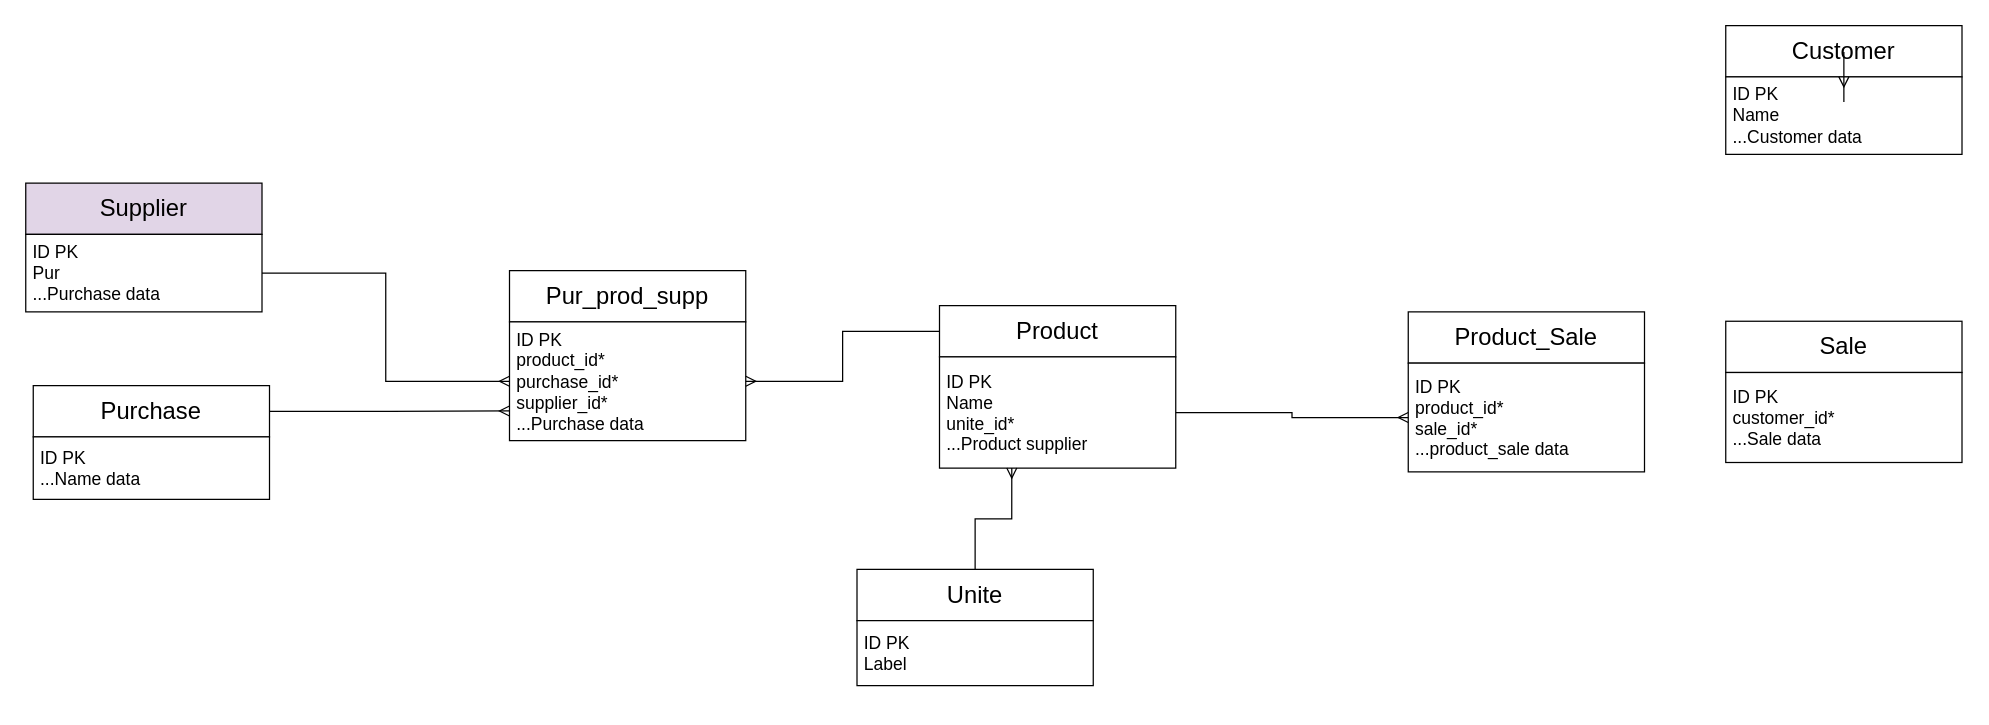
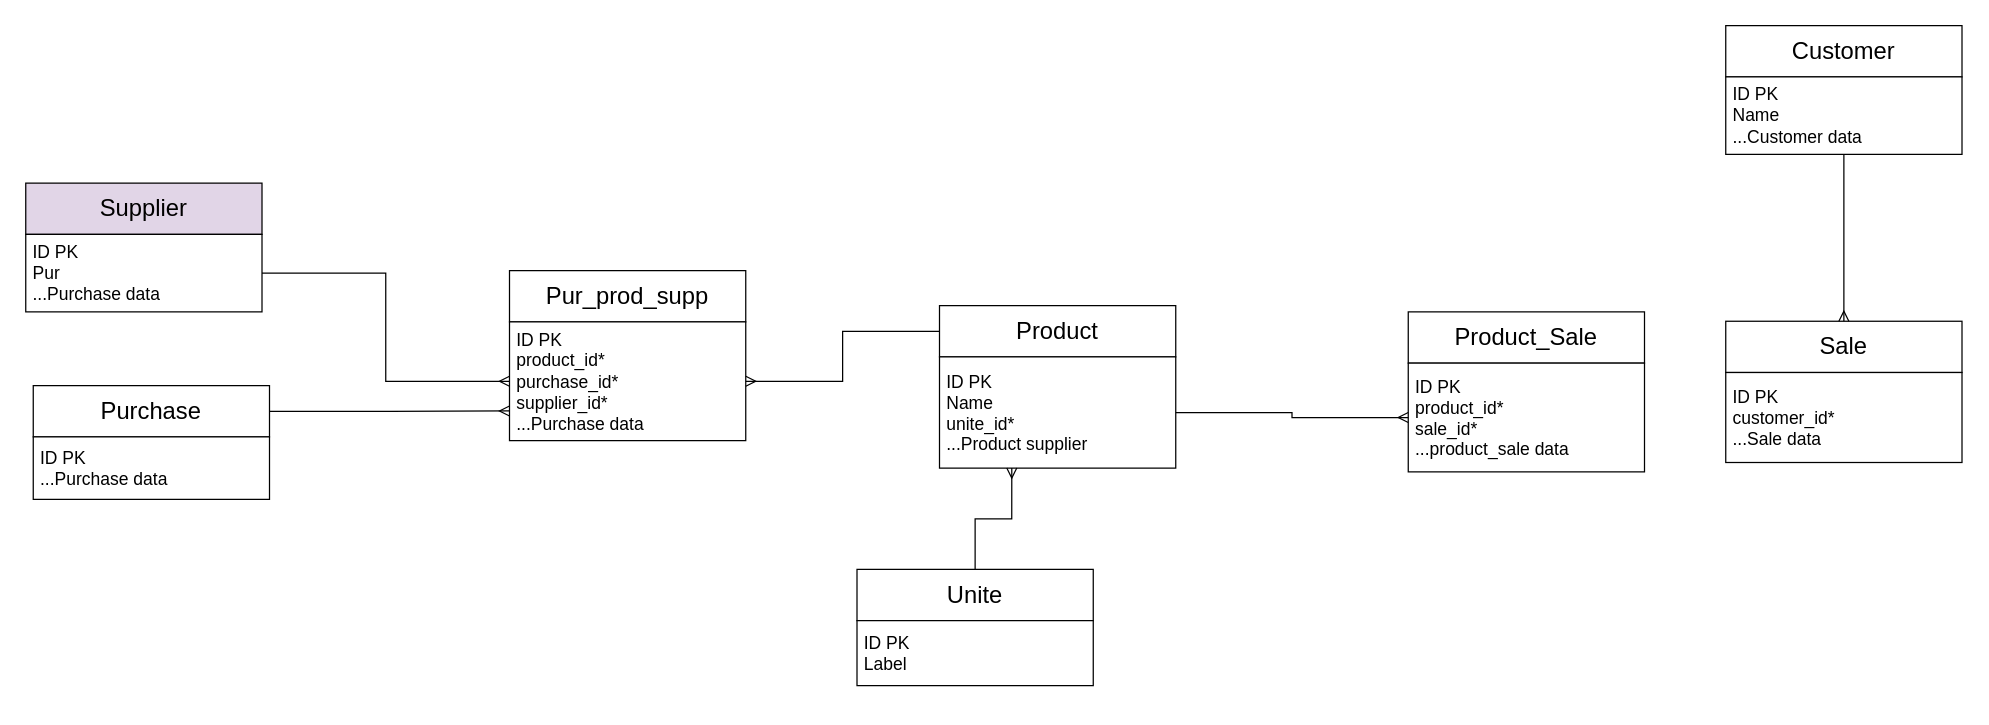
  <mxCell id="0" />
  <mxCell id="1" parent="0" />
  <mxCell id="2" value="" style="group" parent="1" vertex="1" connectable="0"><mxGeometry x="751" y="244" width="189" height="130" as="geometry" /></mxCell>
  <mxCell id="3" value="&lt;font style=&quot;font-size: 19px;&quot;&gt;Product&lt;/font&gt;" style="rounded=0;whiteSpace=wrap;html=1;" parent="2" vertex="1"><mxGeometry width="189" height="41" as="geometry" /></mxCell>
  <mxCell id="4" value="&lt;div style=&quot;font-size: 14px;&quot; align=&quot;left&quot;&gt;&lt;font style=&quot;font-size: 14px;&quot;&gt;&amp;nbsp;ID PK&lt;br&gt;&lt;/font&gt;&lt;/div&gt;&lt;div style=&quot;font-size: 14px;&quot; align=&quot;left&quot;&gt;&lt;font style=&quot;font-size: 14px;&quot;&gt;&amp;nbsp;Name&lt;/font&gt;&lt;/div&gt;&lt;div style=&quot;font-size: 14px;&quot; align=&quot;left&quot;&gt;&amp;nbsp;unite_id*&lt;br&gt;&lt;/div&gt;&lt;div style=&quot;font-size: 14px;&quot; align=&quot;left&quot;&gt;&lt;font style=&quot;font-size: 14px;&quot;&gt;&amp;nbsp;...Product supplier&lt;br&gt;&lt;/font&gt;&lt;/div&gt;" style="rounded=0;whiteSpace=wrap;html=1;align=left;" parent="2" vertex="1"><mxGeometry y="41" width="189" height="89" as="geometry" /></mxCell>
  <mxCell id="5" value="" style="group" parent="1" vertex="1" connectable="0"><mxGeometry x="1380" y="256.5" width="189" height="113" as="geometry" /></mxCell>
  <mxCell id="6" value="&lt;font style=&quot;font-size: 19px;&quot;&gt;Sale&lt;/font&gt;" style="rounded=0;whiteSpace=wrap;html=1;" parent="5" vertex="1"><mxGeometry width="189" height="41" as="geometry" /></mxCell>
  <mxCell id="7" value="&lt;div style=&quot;font-size: 14px;&quot; align=&quot;left&quot;&gt;&lt;font style=&quot;font-size: 14px;&quot;&gt;&amp;nbsp;ID PK&lt;/font&gt;&lt;/div&gt;&lt;div style=&quot;font-size: 14px;&quot; align=&quot;left&quot;&gt;&lt;font style=&quot;font-size: 14px;&quot;&gt;&amp;nbsp;customer_id*&lt;br&gt;&lt;/font&gt;&lt;/div&gt;&lt;div style=&quot;font-size: 14px;&quot; align=&quot;left&quot;&gt;&lt;font style=&quot;font-size: 14px;&quot;&gt;&amp;nbsp;...Sale data&lt;br&gt;&lt;/font&gt;&lt;/div&gt;" style="rounded=0;whiteSpace=wrap;html=1;align=left;" parent="5" vertex="1"><mxGeometry y="41" width="189" height="72" as="geometry" /></mxCell>
  <mxCell id="8" value="" style="group" parent="1" vertex="1" connectable="0"><mxGeometry x="1126" y="249" width="189" height="128" as="geometry" /></mxCell>
  <mxCell id="9" value="&lt;font style=&quot;font-size: 19px;&quot;&gt;Product_Sale&lt;/font&gt;" style="rounded=0;whiteSpace=wrap;html=1;" parent="8" vertex="1"><mxGeometry width="189" height="41" as="geometry" /></mxCell>
  <mxCell id="10" value="&lt;div style=&quot;font-size: 14px;&quot; align=&quot;left&quot;&gt;&lt;font style=&quot;font-size: 14px;&quot;&gt;&amp;nbsp;ID PK&lt;/font&gt;&lt;/div&gt;&lt;div style=&quot;font-size: 14px;&quot; align=&quot;left&quot;&gt;&lt;font style=&quot;font-size: 14px;&quot;&gt;&amp;nbsp;product_id*&lt;/font&gt;&lt;/div&gt;&lt;div style=&quot;font-size: 14px;&quot; align=&quot;left&quot;&gt;&lt;font style=&quot;font-size: 14px;&quot;&gt;&amp;nbsp;sale_id*&lt;/font&gt;&lt;/div&gt;&lt;div style=&quot;font-size: 14px;&quot; align=&quot;left&quot;&gt;&lt;font style=&quot;font-size: 14px;&quot;&gt;&amp;nbsp;...product_sale data&lt;br&gt;&lt;/font&gt;&lt;/div&gt;" style="rounded=0;whiteSpace=wrap;html=1;align=left;" parent="8" vertex="1"><mxGeometry y="41" width="189" height="87" as="geometry" /></mxCell>
  <mxCell id="11" style="edgeStyle=orthogonalEdgeStyle;rounded=0;orthogonalLoop=1;jettySize=auto;html=1;entryX=0;entryY=0.5;entryDx=0;entryDy=0;endArrow=ERmany;endFill=0;" parent="1" source="4" target="10" edge="1"><mxGeometry relative="1" as="geometry" /></mxCell>
  <mxCell id="12" value="" style="group" parent="1" vertex="1" connectable="0"><mxGeometry x="1380" y="20" width="189" height="103" as="geometry" /></mxCell>
  <mxCell id="13" value="&lt;font style=&quot;font-size: 19px;&quot;&gt;Customer&lt;/font&gt;" style="rounded=0;whiteSpace=wrap;html=1;" parent="12" vertex="1"><mxGeometry width="189" height="41" as="geometry" /></mxCell>
  <mxCell id="14" value="&lt;div style=&quot;font-size: 14px;&quot; align=&quot;left&quot;&gt;&lt;font style=&quot;font-size: 14px;&quot;&gt;&amp;nbsp;ID PK&lt;br&gt;&lt;/font&gt;&lt;/div&gt;&lt;div style=&quot;font-size: 14px;&quot; align=&quot;left&quot;&gt;&lt;font style=&quot;font-size: 14px;&quot;&gt;&amp;nbsp;Name&lt;/font&gt;&lt;/div&gt;&lt;div style=&quot;font-size: 14px;&quot; align=&quot;left&quot;&gt;&lt;font style=&quot;font-size: 14px;&quot;&gt;&amp;nbsp;...Customer data&lt;br&gt;&lt;/font&gt;&lt;/div&gt;" style="rounded=0;whiteSpace=wrap;html=1;align=left;" parent="12" vertex="1"><mxGeometry y="41" width="189" height="62" as="geometry" /></mxCell>
- <mxCell id="15" value="" style="edgeStyle=orthogonalEdgeStyle;rounded=0;orthogonalLoop=1;jettySize=auto;html=1;endArrow=ERmany;endFill=0;" parent="1" source="14" target="13" edge="1"><mxGeometry relative="1" as="geometry" /></mxCell>
+ <mxCell id="15" value="" style="edgeStyle=orthogonalEdgeStyle;rounded=0;orthogonalLoop=1;jettySize=auto;html=1;endArrow=ERmany;endFill=0;" parent="1" source="14" target="6" edge="1"><mxGeometry relative="1" as="geometry" /></mxCell>
  <mxCell id="16" value="" style="group" parent="1" vertex="1" connectable="0"><mxGeometry x="685" y="455" width="189" height="103" as="geometry" /></mxCell>
  <mxCell id="17" value="&lt;font style=&quot;font-size: 19px;&quot;&gt;Unite&lt;/font&gt;" style="rounded=0;whiteSpace=wrap;html=1;" parent="16" vertex="1"><mxGeometry width="189" height="41" as="geometry" /></mxCell>
  <mxCell id="18" value="&lt;div style=&quot;font-size: 14px;&quot; align=&quot;left&quot;&gt;&lt;font style=&quot;font-size: 14px;&quot;&gt;&amp;nbsp;ID PK&lt;br&gt;&lt;/font&gt;&lt;/div&gt;&lt;div style=&quot;font-size: 14px;&quot; align=&quot;left&quot;&gt;&lt;font style=&quot;font-size: 14px;&quot;&gt;&amp;nbsp;Label&lt;/font&gt;&lt;/div&gt;" style="rounded=0;whiteSpace=wrap;html=1;align=left;" parent="16" vertex="1"><mxGeometry y="41" width="189" height="52" as="geometry" /></mxCell>
  <mxCell id="19" style="edgeStyle=orthogonalEdgeStyle;rounded=0;orthogonalLoop=1;jettySize=auto;html=1;entryX=0.306;entryY=0.999;entryDx=0;entryDy=0;entryPerimeter=0;endArrow=ERmany;endFill=0;" parent="1" source="17" target="4" edge="1"><mxGeometry relative="1" as="geometry" /></mxCell>
  <mxCell id="20" value="" style="group" parent="1" vertex="1" connectable="0"><mxGeometry x="26" y="308" width="189" height="103" as="geometry" /></mxCell>
  <mxCell id="21" value="&lt;font style=&quot;font-size: 19px;&quot;&gt;Purchase&lt;/font&gt;" style="rounded=0;whiteSpace=wrap;html=1;" parent="20" vertex="1"><mxGeometry width="189" height="41" as="geometry" /></mxCell>
- <mxCell id="22" value="&lt;div style=&quot;font-size: 14px;&quot; align=&quot;left&quot;&gt;&lt;font style=&quot;font-size: 14px;&quot;&gt;&amp;nbsp;ID PK&lt;br&gt;&lt;/font&gt;&lt;/div&gt;&lt;div style=&quot;font-size: 14px;&quot; align=&quot;left&quot;&gt;&lt;font style=&quot;font-size: 14px;&quot;&gt;&amp;nbsp;...Name data&lt;br&gt;&lt;/font&gt;&lt;/div&gt;" style="rounded=0;whiteSpace=wrap;html=1;align=left;" parent="20" vertex="1"><mxGeometry y="41" width="189" height="50" as="geometry" /></mxCell>
+ <mxCell id="22" value="&lt;div style=&quot;font-size: 14px;&quot; align=&quot;left&quot;&gt;&lt;font style=&quot;font-size: 14px;&quot;&gt;&amp;nbsp;ID PK&lt;br&gt;&lt;/font&gt;&lt;/div&gt;&lt;div style=&quot;font-size: 14px;&quot; align=&quot;left&quot;&gt;&lt;font style=&quot;font-size: 14px;&quot;&gt;&amp;nbsp;...Purchase data&lt;br&gt;&lt;/font&gt;&lt;/div&gt;" style="rounded=0;whiteSpace=wrap;html=1;align=left;" parent="20" vertex="1"><mxGeometry y="41" width="189" height="50" as="geometry" /></mxCell>
  <mxCell id="23" value="" style="group" parent="1" vertex="1" connectable="0"><mxGeometry x="20" y="146" width="189" height="103" as="geometry" /></mxCell>
  <mxCell id="24" value="&lt;font style=&quot;font-size: 19px;&quot;&gt;Supplier&lt;/font&gt;" style="rounded=0;whiteSpace=wrap;html=1;fillColor=#e1d5e7;" parent="23" vertex="1"><mxGeometry width="189" height="41" as="geometry" /></mxCell>
  <mxCell id="25" value="&lt;div style=&quot;font-size: 14px;&quot; align=&quot;left&quot;&gt;&lt;font style=&quot;font-size: 14px;&quot;&gt;&amp;nbsp;ID PK&lt;br&gt;&lt;/font&gt;&lt;/div&gt;&lt;div style=&quot;font-size: 14px;&quot; align=&quot;left&quot;&gt;&lt;font style=&quot;font-size: 14px;&quot;&gt;&amp;nbsp;Pur&lt;/font&gt;&lt;/div&gt;&lt;div style=&quot;font-size: 14px;&quot; align=&quot;left&quot;&gt;&lt;font style=&quot;font-size: 14px;&quot;&gt;&amp;nbsp;...Purchase data&lt;br&gt;&lt;/font&gt;&lt;/div&gt;" style="rounded=0;whiteSpace=wrap;html=1;align=left;" parent="23" vertex="1"><mxGeometry y="41" width="189" height="62" as="geometry" /></mxCell>
  <mxCell id="26" value="" style="group" parent="1" vertex="1" connectable="0"><mxGeometry x="407" y="216" width="189" height="136" as="geometry" /></mxCell>
  <mxCell id="27" value="&lt;font style=&quot;font-size: 19px;&quot;&gt;Pur_prod_supp&lt;/font&gt;" style="rounded=0;whiteSpace=wrap;html=1;" parent="26" vertex="1"><mxGeometry width="189" height="41" as="geometry" /></mxCell>
  <mxCell id="28" value="&lt;div style=&quot;font-size: 14px;&quot; align=&quot;left&quot;&gt;&lt;font style=&quot;font-size: 14px;&quot;&gt;&amp;nbsp;ID PK&lt;br&gt;&lt;/font&gt;&lt;/div&gt;&lt;div style=&quot;font-size: 14px;&quot; align=&quot;left&quot;&gt;&lt;font style=&quot;font-size: 14px;&quot;&gt;&amp;nbsp;product_id*&lt;/font&gt;&lt;/div&gt;&lt;div style=&quot;font-size: 14px;&quot; align=&quot;left&quot;&gt;&lt;font style=&quot;font-size: 14px;&quot;&gt;&amp;nbsp;purchase_id*&lt;/font&gt;&lt;/div&gt;&lt;div style=&quot;font-size: 14px;&quot; align=&quot;left&quot;&gt;&lt;font style=&quot;font-size: 14px;&quot;&gt;&amp;nbsp;supplier_id*&lt;br&gt;&lt;/font&gt;&lt;/div&gt;&lt;div style=&quot;font-size: 14px;&quot; align=&quot;left&quot;&gt;&lt;font style=&quot;font-size: 14px;&quot;&gt;&amp;nbsp;...Purchase data&lt;br&gt;&lt;/font&gt;&lt;/div&gt;" style="rounded=0;whiteSpace=wrap;html=1;align=left;" parent="26" vertex="1"><mxGeometry y="41" width="189" height="95" as="geometry" /></mxCell>
  <mxCell id="29" style="edgeStyle=orthogonalEdgeStyle;rounded=0;orthogonalLoop=1;jettySize=auto;html=1;entryX=0;entryY=0.75;entryDx=0;entryDy=0;endArrow=ERmany;endFill=0;" parent="1" source="21" target="28" edge="1"><mxGeometry relative="1" as="geometry" /></mxCell>
  <mxCell id="30" style="edgeStyle=orthogonalEdgeStyle;rounded=0;orthogonalLoop=1;jettySize=auto;html=1;entryX=0;entryY=0.5;entryDx=0;entryDy=0;endArrow=ERmany;endFill=0;" parent="1" source="25" target="28" edge="1"><mxGeometry relative="1" as="geometry" /></mxCell>
  <mxCell id="31" style="edgeStyle=orthogonalEdgeStyle;rounded=0;orthogonalLoop=1;jettySize=auto;html=1;endArrow=ERmany;endFill=0;" parent="1" source="3" target="28" edge="1"><mxGeometry relative="1" as="geometry" /></mxCell>
